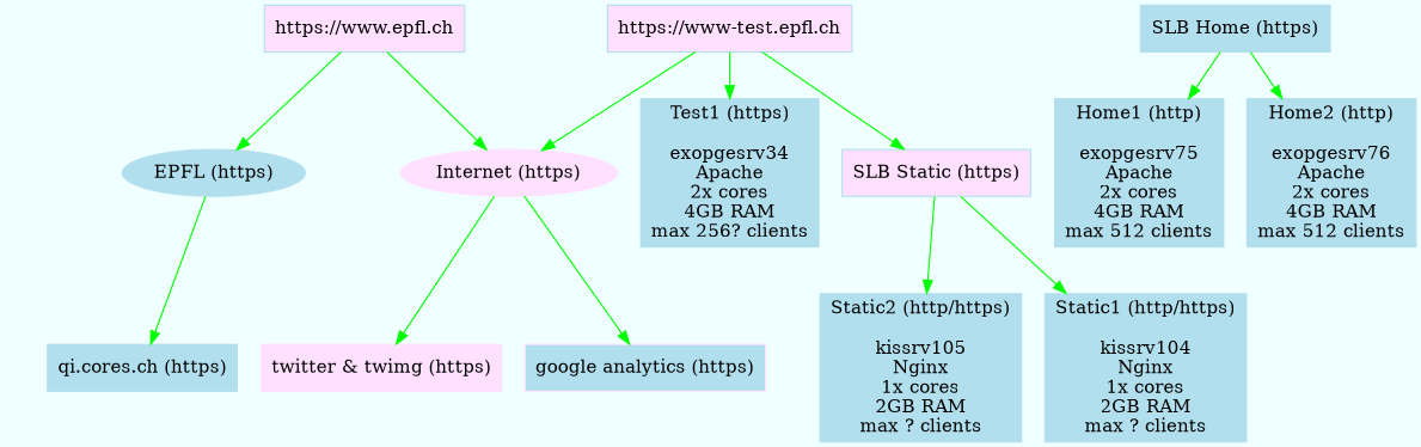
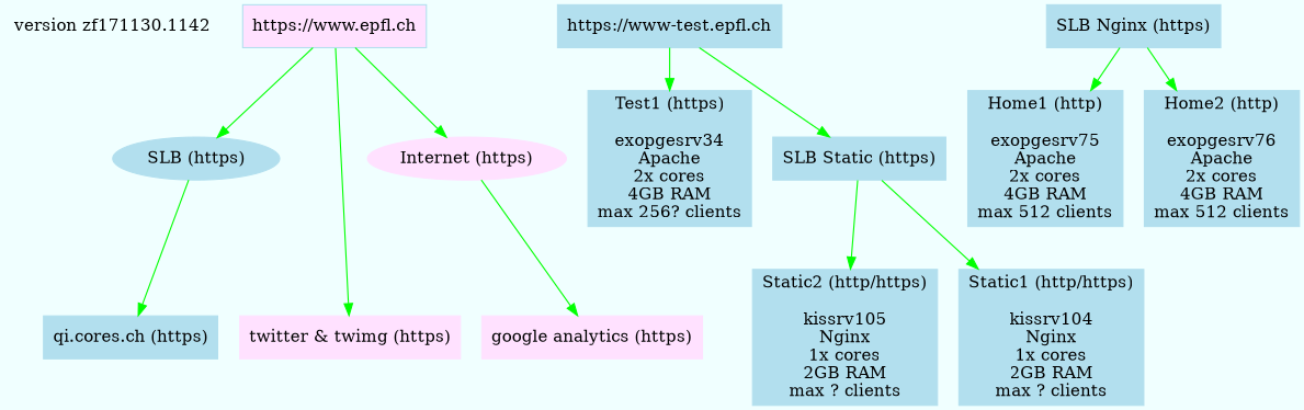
  digraph {
    bgcolor=azure
    node [color=lightblue2 shape=box style=filled]
    edge [arrowsize=1 color=green]
+   n1 [label="version zf171130.1142" shape=plaintext style=""]
    n2 [fillcolor=thistle1 label="https://www.epfl.ch"]
-   n3 [label="EPFL (https)" shape=ellipse]
+   n3 [label="SLB (https)" shape=ellipse]
    n4 [color=thistle1 label="Internet (https)" shape=ellipse]
-   n5 [label="SLB Home (https)"]
+   n5 [label="SLB Nginx (https)"]
    n6 [label="Home1 (http)\n\nexopgesrv75\nApache\n2x cores\n4GB RAM\nmax 512 clients"]
    n7 [label="Home2 (http)\n\nexopgesrv76\nApache\n2x cores\n4GB RAM\nmax 512 clients"]
-   n8 [label="SLB Static (https)" fillcolor=thistle1]
+   n8 [label="SLB Static (https)"]
    n9 [label="Static1 (http/https)\n\nkissrv104\nNginx\n1x cores\n2GB RAM\nmax ? clients"]
    n10 [label="Static2 (http/https)\n\nkissrv105\nNginx\n1x cores\n2GB RAM\nmax ? clients"]
    n11 [label="qi.cores.ch (https)"]
-   n12 [color=thistle1 label="google analytics (https)" fillcolor=lightblue2]
+   n12 [color=thistle1 label="google analytics (https)"]
    n13 [color=thistle1 label="twitter & twimg (https)"]
-   n14 [label="https://www-test.epfl.ch" fillcolor=thistle1]
+   n14 [label="https://www-test.epfl.ch"]
    n15 [label="Test1 (https)\n\nexopgesrv34\nApache\n2x cores\n4GB RAM\nmax 256? clients"]
    n2 -> n3
    n2 -> n4
    n3 -> n11
    n4 -> n12
-   n4 -> n13
+   n2 -> n13
    n5 -> n6
    n5 -> n7
    n8 -> n9
    n8 -> n10
-   n14 -> n4
    n14 -> n8
    n14 -> n15
  }
